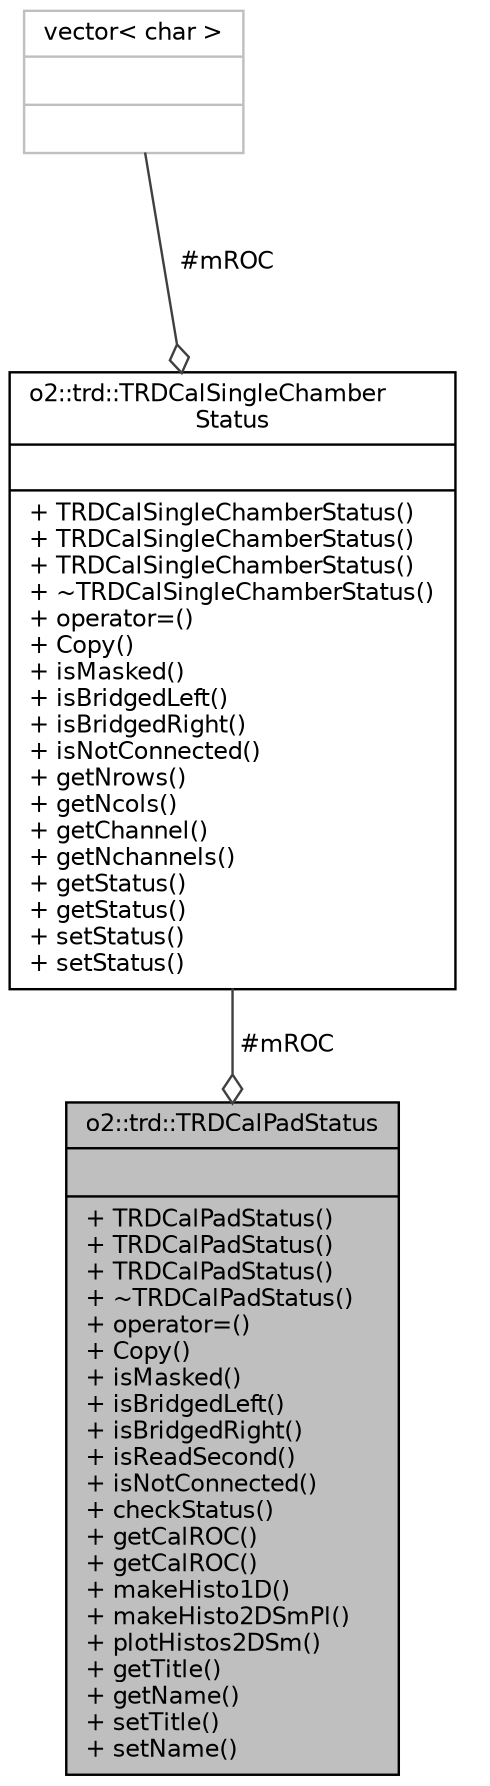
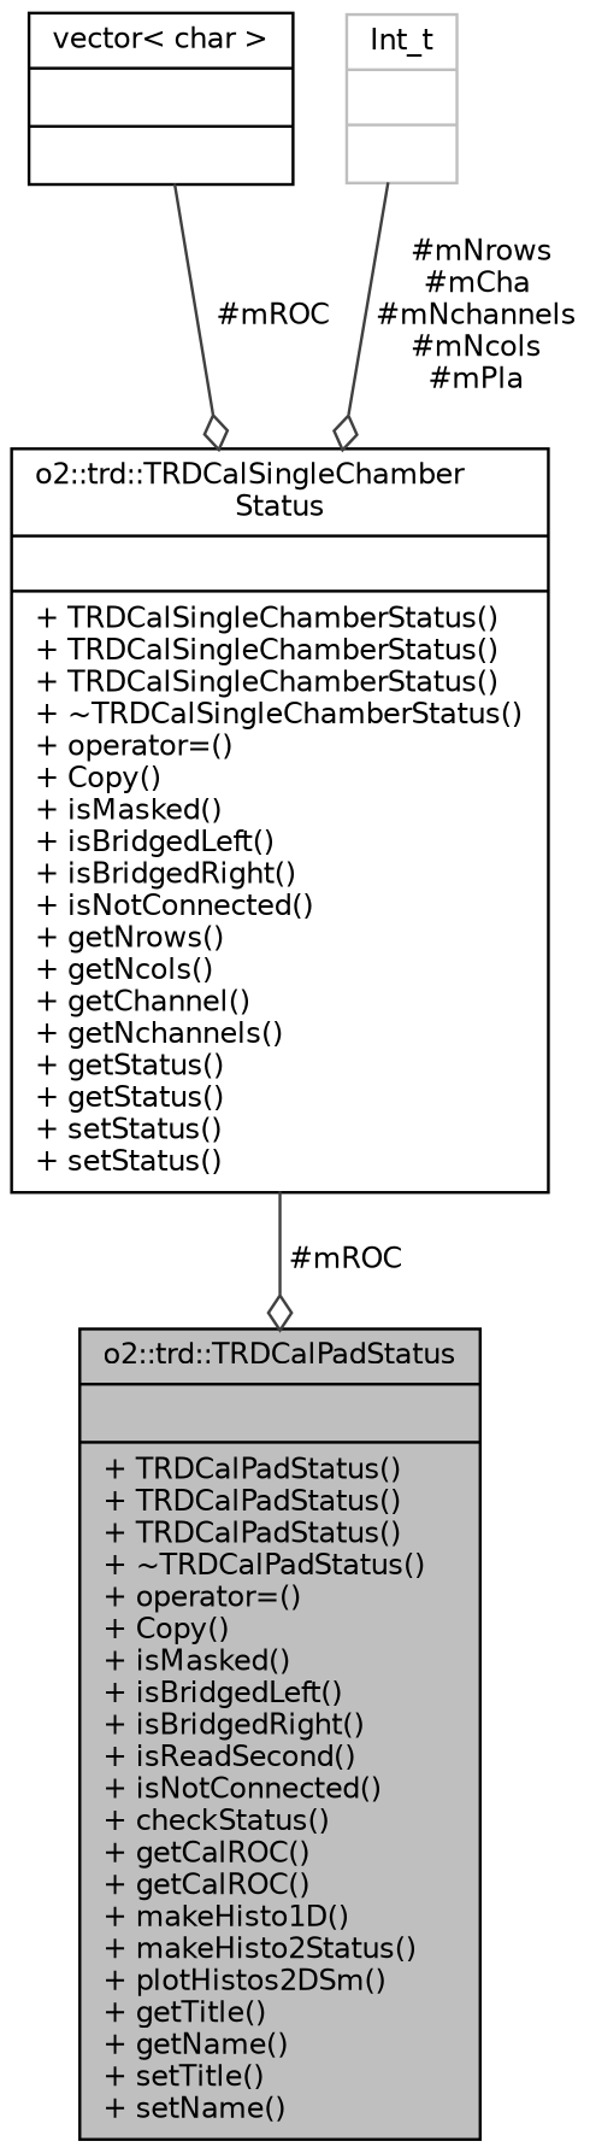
  digraph {
    node [color=black fontname=Helvetica fontsize=10 shape=record]
    edge [arrowhead=odiamond color=grey25 fontname=Helvetica fontsize=10 labelfontname=Helvetica labelfontsize=10 style=solid]
-   n1 [fillcolor=grey75 fontcolor=black height=0.2 label="{o2::trd::TRDCalPadStatus\n||+ TRDCalPadStatus()\l+ TRDCalPadStatus()\l+ TRDCalPadStatus()\l+ ~TRDCalPadStatus()\l+ operator=()\l+ Copy()\l+ isMasked()\l+ isBridgedLeft()\l+ isBridgedRight()\l+ isReadSecond()\l+ isNotConnected()\l+ checkStatus()\l+ getCalROC()\l+ getCalROC()\l+ makeHisto1D()\l+ makeHisto2DSmPl()\l+ plotHistos2DSm()\l+ getTitle()\l+ getName()\l+ setTitle()\l+ setName()\l}" style=filled width=0.4]
+   n1 [fillcolor=grey75 fontcolor=black height=0.2 label="{o2::trd::TRDCalPadStatus\n||+ TRDCalPadStatus()\l+ TRDCalPadStatus()\l+ TRDCalPadStatus()\l+ ~TRDCalPadStatus()\l+ operator=()\l+ Copy()\l+ isMasked()\l+ isBridgedLeft()\l+ isBridgedRight()\l+ isReadSecond()\l+ isNotConnected()\l+ checkStatus()\l+ getCalROC()\l+ getCalROC()\l+ makeHisto1D()\l+ makeHisto2Status()\l+ plotHistos2DSm()\l+ getTitle()\l+ getName()\l+ setTitle()\l+ setName()\l}" style=filled width=0.4]
    n2 [height=0.2 label="{o2::trd::TRDCalSingleChamber\lStatus\n||+ TRDCalSingleChamberStatus()\l+ TRDCalSingleChamberStatus()\l+ TRDCalSingleChamberStatus()\l+ ~TRDCalSingleChamberStatus()\l+ operator=()\l+ Copy()\l+ isMasked()\l+ isBridgedLeft()\l+ isBridgedRight()\l+ isNotConnected()\l+ getNrows()\l+ getNcols()\l+ getChannel()\l+ getNchannels()\l+ getStatus()\l+ getStatus()\l+ setStatus()\l+ setStatus()\l}" width=0.4]
-   n3 [color=grey75 height=0.2 label="{vector\< char \>\n||}" width=0.4]
+   n3 [height=0.2 label="{vector\< char \>\n||}" width=0.4]
+   n4 [color=grey75 height=0.2 label="{Int_t\n||}" width=0.4]
    n2 -> n1 [label=" #mROC"]
    n3 -> n2 [label=" #mROC"]
+   n4 -> n2 [label=" #mNrows\n#mCha\n#mNchannels\n#mNcols\n#mPla"]
  }
